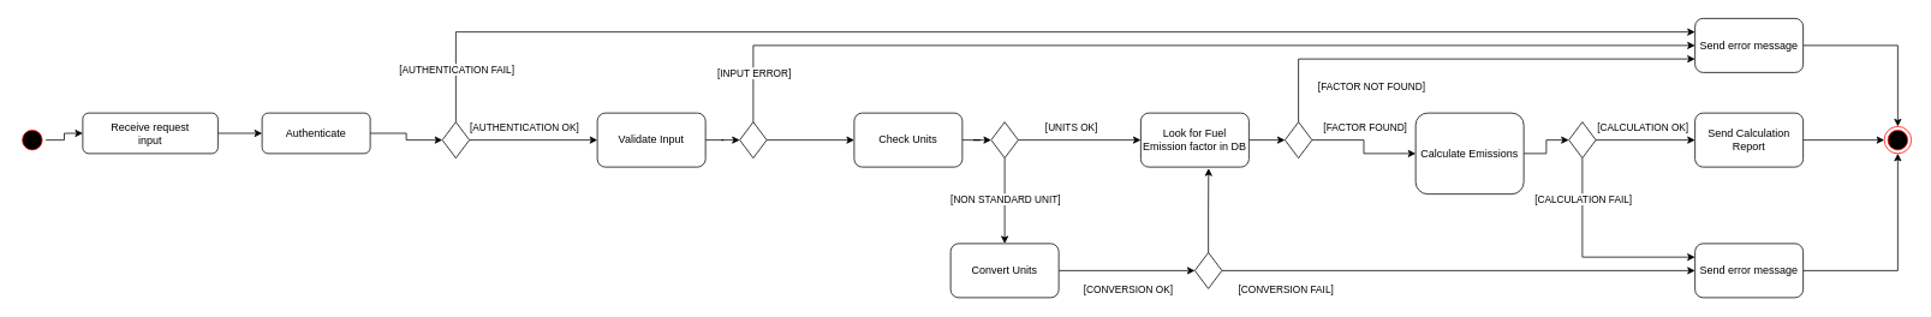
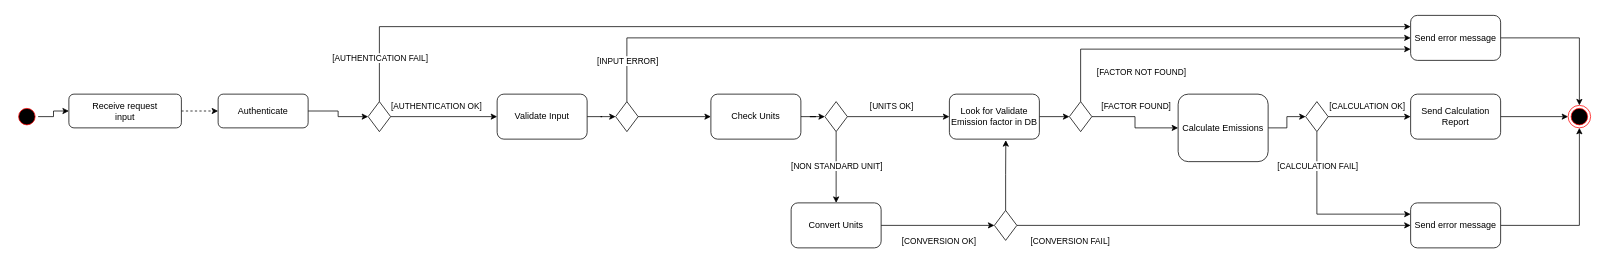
  <mxCell id="0" />
  <mxCell id="1" parent="0" />
- <mxCell id="2" style="edgeStyle=orthogonalEdgeStyle;rounded=0;orthogonalLoop=1;jettySize=auto;html=1;" parent="1" source="3" target="7" edge="1"><mxGeometry relative="1" as="geometry" /></mxCell>
+ <mxCell id="2" style="edgeStyle=orthogonalEdgeStyle;rounded=0;orthogonalLoop=1;jettySize=auto;html=1;dashed=1;" parent="1" source="3" target="7" edge="1"><mxGeometry relative="1" as="geometry" /></mxCell>
  <mxCell id="3" value="Receive request &lt;br&gt;input" style="rounded=1;whiteSpace=wrap;html=1;" parent="1" vertex="1"><mxGeometry x="91" y="125" width="150" height="45" as="geometry" /></mxCell>
  <mxCell id="4" style="edgeStyle=orthogonalEdgeStyle;rounded=0;orthogonalLoop=1;jettySize=auto;html=1;exitX=1;exitY=0.5;exitDx=0;exitDy=0;entryX=0;entryY=0.5;entryDx=0;entryDy=0;" parent="1" source="5" target="3" edge="1"><mxGeometry relative="1" as="geometry" /></mxCell>
  <mxCell id="5" value="" style="ellipse;shape=startState;fillColor=#000000;strokeColor=#ff0000;" parent="1" vertex="1"><mxGeometry x="20" y="140" width="30" height="30" as="geometry" /></mxCell>
  <mxCell id="6" style="edgeStyle=orthogonalEdgeStyle;rounded=0;orthogonalLoop=1;jettySize=auto;html=1;entryX=0;entryY=0.5;entryDx=0;entryDy=0;" parent="1" source="7" target="12" edge="1"><mxGeometry relative="1" as="geometry" /></mxCell>
  <mxCell id="7" value="Authenticate" style="whiteSpace=wrap;html=1;rounded=1;" parent="1" vertex="1"><mxGeometry x="290" y="125" width="120" height="45" as="geometry" /></mxCell>
  <mxCell id="8" value="" style="edgeStyle=orthogonalEdgeStyle;rounded=0;orthogonalLoop=1;jettySize=auto;html=1;" parent="1" source="12" target="14" edge="1"><mxGeometry relative="1" as="geometry" /></mxCell>
  <mxCell id="9" value="[AUTHENTICATION OK]" style="edgeLabel;html=1;align=center;verticalAlign=middle;resizable=0;points=[];" parent="8" vertex="1" connectable="0"><mxGeometry x="-0.386" y="1" relative="1" as="geometry"><mxPoint x="16" y="-14" as="offset" /></mxGeometry></mxCell>
  <mxCell id="10" style="edgeStyle=orthogonalEdgeStyle;rounded=0;orthogonalLoop=1;jettySize=auto;html=1;entryX=0;entryY=0.25;entryDx=0;entryDy=0;" parent="1" source="12" target="44" edge="1"><mxGeometry relative="1" as="geometry"><Array as="points"><mxPoint x="505" y="35" /></Array><mxPoint x="1810" y="30" as="targetPoint" /></mxGeometry></mxCell>
  <mxCell id="11" value="[AUTHENTICATION FAIL]" style="edgeLabel;html=1;align=center;verticalAlign=middle;resizable=0;points=[];" parent="10" vertex="1" connectable="0"><mxGeometry x="-0.916" relative="1" as="geometry"><mxPoint y="3" as="offset" /></mxGeometry></mxCell>
  <mxCell id="12" value="" style="rhombus;whiteSpace=wrap;html=1;" parent="1" vertex="1"><mxGeometry x="490" y="135" width="30" height="40" as="geometry" /></mxCell>
  <mxCell id="13" style="edgeStyle=orthogonalEdgeStyle;rounded=0;orthogonalLoop=1;jettySize=auto;html=1;" parent="1" source="14" target="18" edge="1"><mxGeometry relative="1" as="geometry" /></mxCell>
  <mxCell id="14" value="Validate Input" style="whiteSpace=wrap;html=1;rounded=1;" parent="1" vertex="1"><mxGeometry x="662" y="125" width="120" height="60" as="geometry" /></mxCell>
  <mxCell id="15" value="" style="edgeStyle=orthogonalEdgeStyle;rounded=0;orthogonalLoop=1;jettySize=auto;html=1;" parent="1" source="18" target="20" edge="1"><mxGeometry relative="1" as="geometry" /></mxCell>
  <mxCell id="16" style="edgeStyle=orthogonalEdgeStyle;rounded=0;orthogonalLoop=1;jettySize=auto;html=1;entryX=0;entryY=0.5;entryDx=0;entryDy=0;" parent="1" source="18" edge="1" target="44"><mxGeometry relative="1" as="geometry"><mxPoint x="835" y="50" as="targetPoint" /><Array as="points"><mxPoint x="835" y="50" /></Array></mxGeometry></mxCell>
  <mxCell id="17" value="[INPUT ERROR]" style="edgeLabel;html=1;align=center;verticalAlign=middle;resizable=0;points=[];" parent="16" vertex="1" connectable="0"><mxGeometry x="0.17" y="1" relative="1" as="geometry"><mxPoint x="-576" y="31" as="offset" /></mxGeometry></mxCell>
  <mxCell id="18" value="" style="rhombus;whiteSpace=wrap;html=1;" parent="1" vertex="1"><mxGeometry x="820" y="135" width="30" height="40" as="geometry" /></mxCell>
  <mxCell id="19" style="edgeStyle=orthogonalEdgeStyle;rounded=0;orthogonalLoop=1;jettySize=auto;html=1;entryX=0;entryY=0.5;entryDx=0;entryDy=0;" parent="1" source="20" target="25" edge="1"><mxGeometry relative="1" as="geometry" /></mxCell>
  <mxCell id="20" value="Check Units" style="whiteSpace=wrap;html=1;rounded=1;" parent="1" vertex="1"><mxGeometry x="947" y="125" width="120" height="60" as="geometry" /></mxCell>
  <mxCell id="21" value="" style="edgeStyle=orthogonalEdgeStyle;rounded=0;orthogonalLoop=1;jettySize=auto;html=1;" parent="1" source="25" target="27" edge="1"><mxGeometry relative="1" as="geometry"><mxPoint x="1060" y="155" as="targetPoint" /></mxGeometry></mxCell>
  <mxCell id="22" value="[UNITS OK]" style="edgeLabel;html=1;align=center;verticalAlign=middle;resizable=0;points=[];" parent="21" vertex="1" connectable="0"><mxGeometry x="-0.146" y="1" relative="1" as="geometry"><mxPoint y="-14" as="offset" /></mxGeometry></mxCell>
  <mxCell id="23" value="" style="edgeStyle=orthogonalEdgeStyle;rounded=0;orthogonalLoop=1;jettySize=auto;html=1;" parent="1" source="25" target="47" edge="1"><mxGeometry relative="1" as="geometry" /></mxCell>
  <mxCell id="24" value="[NON STANDARD UNIT]" style="edgeLabel;html=1;align=center;verticalAlign=middle;resizable=0;points=[];" parent="23" vertex="1" connectable="0"><mxGeometry x="-0.179" relative="1" as="geometry"><mxPoint y="6" as="offset" /></mxGeometry></mxCell>
  <mxCell id="25" value="" style="rhombus;whiteSpace=wrap;html=1;" parent="1" vertex="1"><mxGeometry x="1099" y="135" width="30" height="40" as="geometry" /></mxCell>
  <mxCell id="26" style="edgeStyle=orthogonalEdgeStyle;rounded=0;orthogonalLoop=1;jettySize=auto;html=1;entryX=0;entryY=0.5;entryDx=0;entryDy=0;" parent="1" source="27" target="32" edge="1"><mxGeometry relative="1" as="geometry" /></mxCell>
- <mxCell id="27" value="Look for Fuel Emission factor in DB" style="rounded=1;whiteSpace=wrap;html=1;" parent="1" vertex="1"><mxGeometry x="1265" y="125" width="120" height="60" as="geometry" /></mxCell>
+ <mxCell id="27" value="Look for Validate Emission factor in DB" style="rounded=1;whiteSpace=wrap;html=1;" parent="1" vertex="1"><mxGeometry x="1265" y="125" width="120" height="60" as="geometry" /></mxCell>
  <mxCell id="28" value="" style="edgeStyle=orthogonalEdgeStyle;rounded=0;orthogonalLoop=1;jettySize=auto;html=1;" parent="1" source="32" target="34" edge="1"><mxGeometry relative="1" as="geometry" /></mxCell>
  <mxCell id="29" value="[FACTOR FOUND]" style="edgeLabel;html=1;align=center;verticalAlign=middle;resizable=0;points=[];" parent="28" vertex="1" connectable="0"><mxGeometry x="-0.277" relative="1" as="geometry"><mxPoint x="11" y="-15" as="offset" /></mxGeometry></mxCell>
  <mxCell id="30" style="edgeStyle=orthogonalEdgeStyle;rounded=0;orthogonalLoop=1;jettySize=auto;html=1;entryX=0;entryY=0.75;entryDx=0;entryDy=0;" parent="1" source="32" edge="1" target="44"><mxGeometry relative="1" as="geometry"><mxPoint x="1440" y="50" as="targetPoint" /><Array as="points"><mxPoint x="1440" y="65" /></Array></mxGeometry></mxCell>
  <mxCell id="31" value="[FACTOR NOT FOUND]" style="edgeLabel;html=1;align=center;verticalAlign=middle;resizable=0;points=[];" parent="30" vertex="1" connectable="0"><mxGeometry x="0.189" relative="1" as="geometry"><mxPoint x="-153" y="30" as="offset" /></mxGeometry></mxCell>
  <mxCell id="32" value="" style="rhombus;whiteSpace=wrap;html=1;" parent="1" vertex="1"><mxGeometry x="1425" y="135" width="30" height="40" as="geometry" /></mxCell>
  <mxCell id="33" style="edgeStyle=orthogonalEdgeStyle;rounded=0;orthogonalLoop=1;jettySize=auto;html=1;entryX=0;entryY=0.5;entryDx=0;entryDy=0;" parent="1" source="34" target="39" edge="1"><mxGeometry relative="1" as="geometry" /></mxCell>
  <mxCell id="34" value="Calculate Emissions" style="whiteSpace=wrap;html=1;rounded=1;" parent="1" vertex="1"><mxGeometry x="1570" y="125" width="120" height="90" as="geometry" /></mxCell>
  <mxCell id="35" value="" style="edgeStyle=orthogonalEdgeStyle;rounded=0;orthogonalLoop=1;jettySize=auto;html=1;" parent="1" source="39" target="41" edge="1"><mxGeometry relative="1" as="geometry" /></mxCell>
  <mxCell id="36" value="[CALCULATION OK]" style="edgeLabel;html=1;align=center;verticalAlign=middle;resizable=0;points=[];" parent="35" vertex="1" connectable="0"><mxGeometry x="-0.297" y="1" relative="1" as="geometry"><mxPoint x="12" y="-14" as="offset" /></mxGeometry></mxCell>
  <mxCell id="37" style="edgeStyle=orthogonalEdgeStyle;rounded=0;orthogonalLoop=1;jettySize=auto;html=1;entryX=0;entryY=0.25;entryDx=0;entryDy=0;" parent="1" source="39" edge="1" target="53"><mxGeometry relative="1" as="geometry"><mxPoint x="1755" y="300" as="targetPoint" /><Array as="points"><mxPoint x="1755" y="285" /></Array></mxGeometry></mxCell>
  <mxCell id="38" value="[CALCULATION FAIL]" style="edgeLabel;html=1;align=center;verticalAlign=middle;resizable=0;points=[];" parent="37" vertex="1" connectable="0"><mxGeometry x="-0.147" relative="1" as="geometry"><mxPoint y="-55" as="offset" /></mxGeometry></mxCell>
  <mxCell id="39" value="" style="rhombus;whiteSpace=wrap;html=1;" parent="1" vertex="1"><mxGeometry x="1740" y="135" width="30" height="40" as="geometry" /></mxCell>
  <mxCell id="40" style="edgeStyle=orthogonalEdgeStyle;rounded=0;orthogonalLoop=1;jettySize=auto;html=1;" parent="1" source="41" target="42" edge="1"><mxGeometry relative="1" as="geometry" /></mxCell>
  <mxCell id="41" value="Send Calculation Report" style="whiteSpace=wrap;html=1;rounded=1;" parent="1" vertex="1"><mxGeometry x="1880" y="125" width="120" height="60" as="geometry" /></mxCell>
  <mxCell id="42" value="" style="ellipse;shape=endState;fillColor=#000000;strokeColor=#ff0000" parent="1" vertex="1"><mxGeometry x="2090" y="140" width="30" height="30" as="geometry" /></mxCell>
  <mxCell id="43" style="edgeStyle=orthogonalEdgeStyle;rounded=0;orthogonalLoop=1;jettySize=auto;html=1;" parent="1" source="44" target="42" edge="1"><mxGeometry relative="1" as="geometry" /></mxCell>
  <mxCell id="44" value="Send error message" style="rounded=1;whiteSpace=wrap;html=1;" parent="1" vertex="1"><mxGeometry x="1880" y="20" width="120" height="60" as="geometry" /></mxCell>
  <mxCell id="45" style="edgeStyle=orthogonalEdgeStyle;rounded=0;orthogonalLoop=1;jettySize=auto;html=1;entryX=0;entryY=0.5;entryDx=0;entryDy=0;" parent="1" source="47" target="51" edge="1"><mxGeometry relative="1" as="geometry" /></mxCell>
  <mxCell id="46" value="[CONVERSION OK]" style="edgeLabel;html=1;align=center;verticalAlign=middle;resizable=0;points=[];" parent="45" vertex="1" connectable="0"><mxGeometry x="-0.103" relative="1" as="geometry"><mxPoint x="8" y="20" as="offset" /></mxGeometry></mxCell>
  <mxCell id="47" value="Convert Units" style="whiteSpace=wrap;html=1;rounded=1;" parent="1" vertex="1"><mxGeometry x="1054" y="270" width="120" height="60" as="geometry" /></mxCell>
  <mxCell id="48" style="edgeStyle=orthogonalEdgeStyle;rounded=0;orthogonalLoop=1;jettySize=auto;html=1;entryX=0.627;entryY=1.024;entryDx=0;entryDy=0;entryPerimeter=0;" parent="1" source="51" target="27" edge="1"><mxGeometry relative="1" as="geometry" /></mxCell>
  <mxCell id="49" style="edgeStyle=orthogonalEdgeStyle;rounded=0;orthogonalLoop=1;jettySize=auto;html=1;entryX=0;entryY=0.5;entryDx=0;entryDy=0;" parent="1" source="51" target="53" edge="1"><mxGeometry relative="1" as="geometry" /></mxCell>
  <mxCell id="50" value="[CONVERSION FAIL]" style="edgeLabel;html=1;align=center;verticalAlign=middle;resizable=0;points=[];" parent="49" vertex="1" connectable="0"><mxGeometry x="-0.747" y="-2" relative="1" as="geometry"><mxPoint x="4" y="18" as="offset" /></mxGeometry></mxCell>
  <mxCell id="51" value="" style="rhombus;whiteSpace=wrap;html=1;" parent="1" vertex="1"><mxGeometry x="1325" y="280" width="30" height="40" as="geometry" /></mxCell>
  <mxCell id="52" style="edgeStyle=orthogonalEdgeStyle;rounded=0;orthogonalLoop=1;jettySize=auto;html=1;entryX=0.5;entryY=1;entryDx=0;entryDy=0;" parent="1" source="53" target="42" edge="1"><mxGeometry relative="1" as="geometry" /></mxCell>
  <mxCell id="53" value="Send error message" style="rounded=1;whiteSpace=wrap;html=1;" parent="1" vertex="1"><mxGeometry x="1880" y="270" width="120" height="60" as="geometry" /></mxCell>
